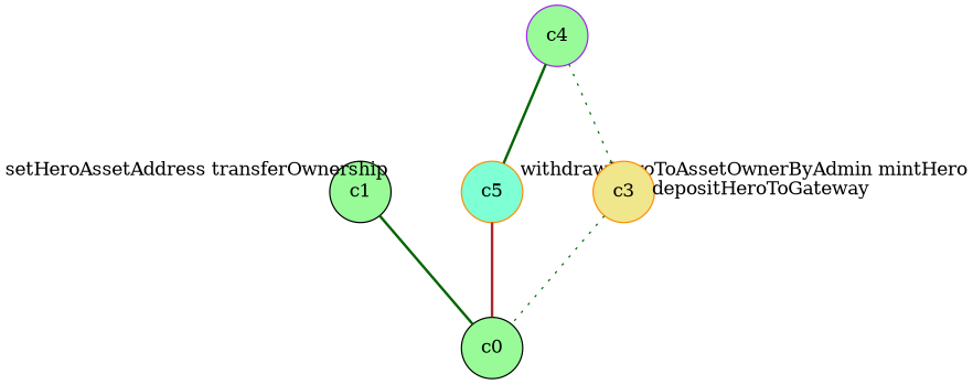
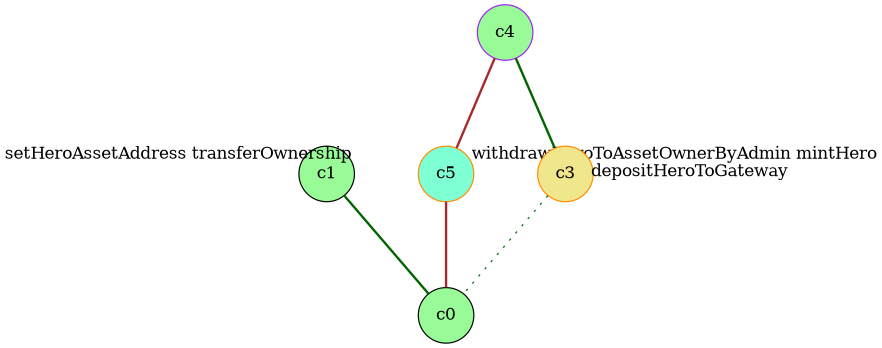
  digraph {
    node [color=black fillcolor=palegreen shape=circle style=filled]
    edge [color=transparent dir=none labeldistance=1.5 minlen=2]
    c1 [width=.25]
    c0 [width=.25]
    n3 [color=darkorange fillcolor=aquamarine label=c5 width=.25]
    c3 [color=darkorange fillcolor=khaki width=.25]
    c4 [color=purple width=.25]
    c1 -> c1 [labelangle=270]
    c1 -> c1 [labelangle=90 taillabel="setHeroAssetAddress transferOwnership"]
    c1 -> c0 [color=darkgreen style=bold]
    n3 -> c0 [color=brown style=bold]
    n3 -> n3 [labelangle=270]
    n3 -> n3 [labelangle=90 taillabel="withdrawHeroToAssetOwnerByAdmin mintHero"]
    c3 -> c0 [color=darkgreen style=dotted]
    c3 -> c3 [labelangle=270]
    c3 -> c3 [labelangle=90 taillabel=depositHeroToGateway]
-   c4 -> n3 [color=darkgreen style=bold]
-   c4 -> c3 [color=darkgreen style=dotted]
+   c4 -> n3 [color=brown style=bold]
+   c4 -> c3 [color=darkgreen style=bold]
  }
